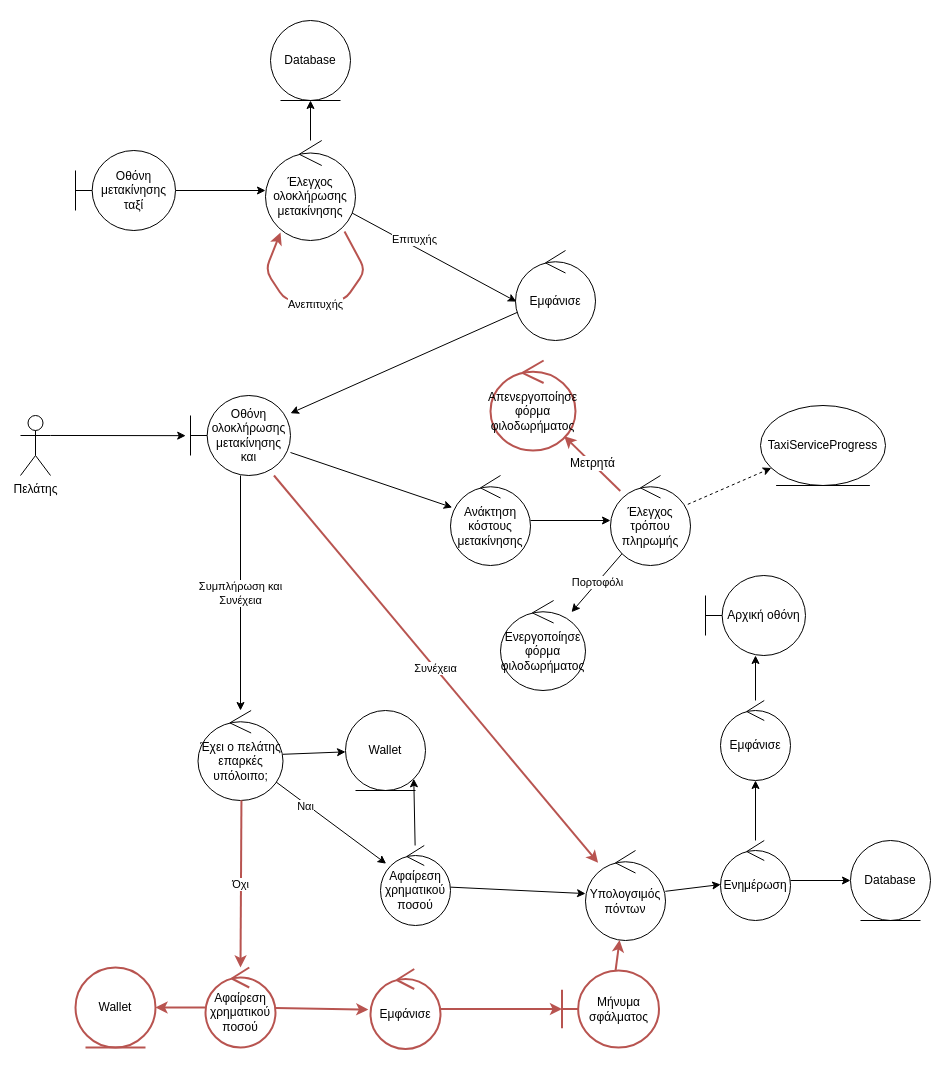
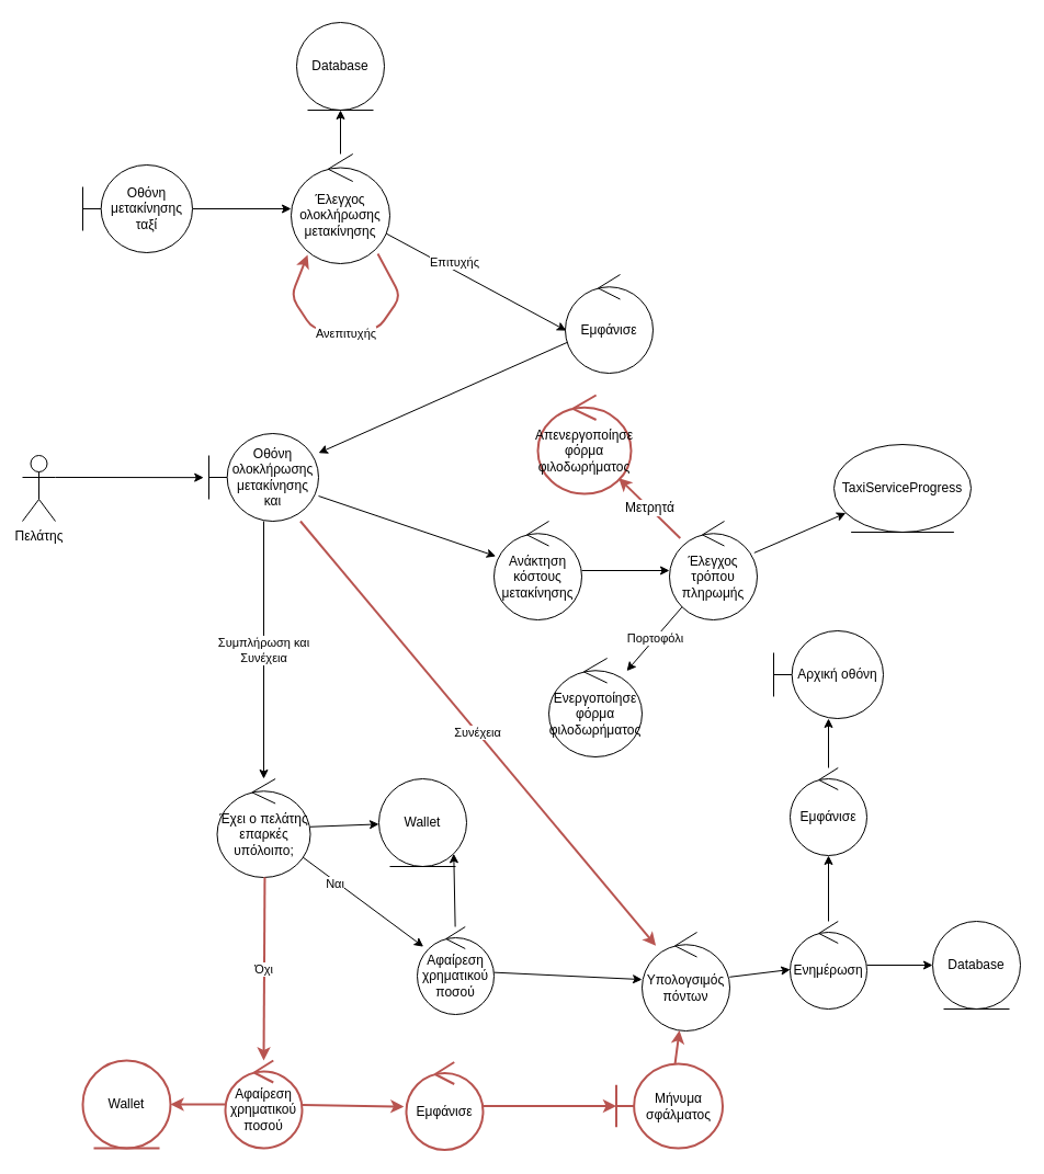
  <mxCell id="0" />
  <mxCell id="1" parent="0" />
  <mxCell id="2" style="edgeStyle=none;html=1;" parent="1" source="3" target="7" edge="1"><mxGeometry relative="1" as="geometry" /></mxCell>
  <mxCell id="3" value="Οθόνη μετακίνησης&lt;br&gt;ταξί" style="shape=umlBoundary;whiteSpace=wrap;html=1;" parent="1" vertex="1"><mxGeometry x="75" y="150" width="100" height="80" as="geometry" /></mxCell>
  <mxCell id="4" style="edgeStyle=none;html=1;entryX=0.5;entryY=1;entryDx=0;entryDy=0;" parent="1" source="7" target="8" edge="1"><mxGeometry relative="1" as="geometry" /></mxCell>
  <mxCell id="5" value="" style="edgeStyle=none;html=1;entryX=0.011;entryY=0.568;entryDx=0;entryDy=0;entryPerimeter=0;" parent="1" source="7" target="49" edge="1"><mxGeometry relative="1" as="geometry"><mxPoint x="425" y="190" as="targetPoint" /></mxGeometry></mxCell>
  <mxCell id="6" value="Επιτυχής" style="edgeLabel;html=1;align=center;verticalAlign=middle;resizable=0;points=[];" parent="5" vertex="1" connectable="0"><mxGeometry x="-0.401" y="1" relative="1" as="geometry"><mxPoint x="13" y="1" as="offset" /></mxGeometry></mxCell>
  <mxCell id="7" value="Έλεγχος ολοκλήρωσης μετακίνησης" style="ellipse;shape=umlControl;whiteSpace=wrap;html=1;" parent="1" vertex="1"><mxGeometry x="265" y="140" width="90" height="100" as="geometry" /></mxCell>
  <mxCell id="8" value="Database" style="ellipse;shape=umlEntity;whiteSpace=wrap;html=1;" parent="1" vertex="1"><mxGeometry x="270" y="20" width="80" height="80" as="geometry" /></mxCell>
  <mxCell id="9" value="" style="edgeStyle=none;html=1;" parent="1" source="10" target="14" edge="1"><mxGeometry relative="1" as="geometry" /></mxCell>
  <mxCell id="10" value="Ανάκτηση κόστους μετακίνησης" style="ellipse;shape=umlControl;whiteSpace=wrap;html=1;" parent="1" vertex="1"><mxGeometry x="450" y="475" width="80" height="90" as="geometry" /></mxCell>
  <mxCell id="11" value="Πορτοφόλι" style="edgeStyle=none;html=1;" edge="1" parent="1" source="14" target="42"><mxGeometry relative="1" as="geometry" /></mxCell>
  <mxCell id="12" value="Μετρητά" style="edgeStyle=none;html=1;fontSize=12;fillColor=default;strokeColor=#B85450;strokeWidth=2;" edge="1" parent="1" source="14" target="53"><mxGeometry relative="1" as="geometry"><mxPoint x="490" y="400" as="targetPoint" /></mxGeometry></mxCell>
- <mxCell id="13" value="" style="edgeStyle=none;html=1;dashed=1;" edge="1" parent="1" source="14" target="47"><mxGeometry relative="1" as="geometry" /></mxCell>
+ <mxCell id="13" value="" style="edgeStyle=none;html=1;" edge="1" parent="1" source="14" target="47"><mxGeometry relative="1" as="geometry" /></mxCell>
  <mxCell id="14" value="Έλεγχος τρόπου πληρωμής" style="ellipse;shape=umlControl;whiteSpace=wrap;html=1;" parent="1" vertex="1"><mxGeometry x="610" y="475" width="80" height="90" as="geometry" /></mxCell>
  <mxCell id="15" value="" style="edgeStyle=none;html=1;" parent="1" source="18" target="19" edge="1"><mxGeometry relative="1" as="geometry" /></mxCell>
  <mxCell id="16" value="" style="edgeStyle=none;html=1;" parent="1" source="18" target="22" edge="1"><mxGeometry relative="1" as="geometry" /></mxCell>
  <mxCell id="17" value="Ναι" style="edgeLabel;html=1;align=center;verticalAlign=middle;resizable=0;points=[];" parent="16" vertex="1" connectable="0"><mxGeometry x="-0.363" y="1" relative="1" as="geometry"><mxPoint x="-6" y="-1" as="offset" /></mxGeometry></mxCell>
  <mxCell id="18" value="Έχει ο πελάτης επαρκές υπόλοιπο;" style="ellipse;shape=umlControl;whiteSpace=wrap;html=1;" parent="1" vertex="1"><mxGeometry x="197.5" y="710" width="85" height="90" as="geometry" /></mxCell>
  <mxCell id="19" value="Wallet" style="ellipse;shape=umlEntity;whiteSpace=wrap;html=1;" parent="1" vertex="1"><mxGeometry x="345" y="710" width="80" height="80" as="geometry" /></mxCell>
  <mxCell id="20" value="" style="edgeStyle=none;html=1;" parent="1" source="22" target="24" edge="1"><mxGeometry relative="1" as="geometry" /></mxCell>
  <mxCell id="21" style="edgeStyle=none;html=1;entryX=1;entryY=1;entryDx=0;entryDy=0;" edge="1" parent="1" source="22" target="19"><mxGeometry relative="1" as="geometry" /></mxCell>
  <mxCell id="22" value="Αφαίρεση χρηματικού ποσού" style="ellipse;shape=umlControl;whiteSpace=wrap;html=1;" parent="1" vertex="1"><mxGeometry x="380" y="845" width="70" height="80" as="geometry" /></mxCell>
  <mxCell id="23" value="" style="edgeStyle=none;html=1;" parent="1" source="24" target="27" edge="1"><mxGeometry relative="1" as="geometry" /></mxCell>
  <mxCell id="24" value="Υπολογσιμός πόντων" style="ellipse;shape=umlControl;whiteSpace=wrap;html=1;" parent="1" vertex="1"><mxGeometry x="585" y="850" width="80" height="90" as="geometry" /></mxCell>
  <mxCell id="25" value="" style="edgeStyle=none;html=1;" parent="1" source="27" target="28" edge="1"><mxGeometry relative="1" as="geometry" /></mxCell>
  <mxCell id="26" value="" style="edgeStyle=none;html=1;" parent="1" source="27" target="30" edge="1"><mxGeometry relative="1" as="geometry" /></mxCell>
  <mxCell id="27" value="Ενημέρωση" style="ellipse;shape=umlControl;whiteSpace=wrap;html=1;" parent="1" vertex="1"><mxGeometry x="720" y="840" width="70" height="80" as="geometry" /></mxCell>
  <mxCell id="28" value="Database" style="ellipse;shape=umlEntity;whiteSpace=wrap;html=1;" parent="1" vertex="1"><mxGeometry x="850" y="840" width="80" height="80" as="geometry" /></mxCell>
  <mxCell id="29" value="" style="edgeStyle=none;html=1;" parent="1" source="30" target="31" edge="1"><mxGeometry relative="1" as="geometry" /></mxCell>
  <mxCell id="30" value="Εμφάνισε" style="ellipse;shape=umlControl;whiteSpace=wrap;html=1;" parent="1" vertex="1"><mxGeometry x="720" y="700" width="70" height="80" as="geometry" /></mxCell>
  <mxCell id="31" value="Αρχική οθόνη" style="shape=umlBoundary;whiteSpace=wrap;html=1;" parent="1" vertex="1"><mxGeometry x="705" y="575" width="100" height="80" as="geometry" /></mxCell>
  <mxCell id="32" style="edgeStyle=none;html=1;entryX=0.167;entryY=0.92;entryDx=0;entryDy=0;entryPerimeter=0;exitX=0.878;exitY=0.91;exitDx=0;exitDy=0;exitPerimeter=0;strokeColor=#b85450;fillColor=#f8cecc;strokeWidth=2;" parent="1" source="7" target="7" edge="1"><mxGeometry relative="1" as="geometry"><Array as="points"><mxPoint x="365" y="270" /><mxPoint x="344" y="300" /><mxPoint x="285" y="300" /><mxPoint x="265" y="270" /></Array></mxGeometry></mxCell>
  <mxCell id="33" value="Ανεπιτυχής" style="edgeLabel;html=1;align=center;verticalAlign=middle;resizable=0;points=[];" parent="32" vertex="1" connectable="0"><mxGeometry x="-0.115" y="3" relative="1" as="geometry"><mxPoint x="-14" as="offset" /></mxGeometry></mxCell>
  <mxCell id="34" style="edgeStyle=none;html=1;strokeColor=#B85450;strokeWidth=2;entryX=-0.031;entryY=0.507;entryDx=0;entryDy=0;entryPerimeter=0;" parent="1" source="36" target="41" edge="1"><mxGeometry relative="1" as="geometry"><mxPoint x="930" y="1200" as="targetPoint" /></mxGeometry></mxCell>
  <mxCell id="35" value="" style="edgeStyle=none;html=1;fontSize=12;fillColor=default;strokeColor=#B85450;strokeWidth=2;" edge="1" parent="1" source="36" target="46"><mxGeometry relative="1" as="geometry" /></mxCell>
  <mxCell id="36" value="Αφαίρεση χρηματικού ποσού" style="ellipse;shape=umlControl;whiteSpace=wrap;html=1;strokeColor=#B85450;strokeWidth=2;" parent="1" vertex="1"><mxGeometry x="205" y="967" width="70" height="80" as="geometry" /></mxCell>
  <mxCell id="37" value="Όχι" style="edgeStyle=none;html=1;strokeColor=#B85450;strokeWidth=2;exitX=0.511;exitY=0.997;exitDx=0;exitDy=0;exitPerimeter=0;" edge="1" parent="1" source="18" target="36"><mxGeometry relative="1" as="geometry" /></mxCell>
  <mxCell id="38" style="edgeStyle=none;html=1;fontSize=12;fillColor=default;strokeColor=#B85450;strokeWidth=2;" edge="1" parent="1" source="39" target="24"><mxGeometry relative="1" as="geometry" /></mxCell>
  <mxCell id="39" value="Μήνυμα σφάλματος" style="shape=umlBoundary;whiteSpace=wrap;html=1;fillColor=default;strokeColor=#B85450;strokeWidth=2;" parent="1" vertex="1"><mxGeometry x="561.5" y="970" width="97" height="77" as="geometry" /></mxCell>
  <mxCell id="40" value="" style="edgeStyle=none;html=1;fontSize=12;fillColor=default;strokeColor=#B85450;strokeWidth=2;" edge="1" parent="1" source="41" target="39"><mxGeometry relative="1" as="geometry" /></mxCell>
  <mxCell id="41" value="Εμφάνισε" style="ellipse;shape=umlControl;whiteSpace=wrap;html=1;strokeColor=#B85450;strokeWidth=2;" parent="1" vertex="1"><mxGeometry x="370" y="968.5" width="70" height="80" as="geometry" /></mxCell>
  <mxCell id="42" value="Ενεργοποίησε φόρμα φιλοδωρήματος" style="ellipse;shape=umlControl;whiteSpace=wrap;html=1;" vertex="1" parent="1"><mxGeometry x="500" y="600" width="85" height="90" as="geometry" /></mxCell>
  <mxCell id="43" value="Συμπλήρωση και&lt;br&gt;Συνέχεια" style="edgeStyle=none;html=1;" edge="1" parent="1" source="52" target="18"><mxGeometry relative="1" as="geometry"><mxPoint x="370.354" y="645" as="sourcePoint" /></mxGeometry></mxCell>
  <mxCell id="44" style="edgeStyle=none;html=1;exitX=1;exitY=0.333;exitDx=0;exitDy=0;exitPerimeter=0;entryX=-0.048;entryY=0.502;entryDx=0;entryDy=0;entryPerimeter=0;" edge="1" parent="1" source="45" target="52"><mxGeometry relative="1" as="geometry" /></mxCell>
  <mxCell id="45" value="Πελάτης" style="shape=umlActor;verticalLabelPosition=bottom;verticalAlign=top;html=1;" vertex="1" parent="1"><mxGeometry x="20" y="415" width="30" height="60" as="geometry" /></mxCell>
  <mxCell id="46" value="Wallet" style="ellipse;shape=umlEntity;whiteSpace=wrap;html=1;strokeColor=#B85450;strokeWidth=2;" vertex="1" parent="1"><mxGeometry x="75" y="967" width="80" height="80" as="geometry" /></mxCell>
  <mxCell id="47" value="TaxiServiceProgress" style="ellipse;shape=umlEntity;whiteSpace=wrap;html=1;" vertex="1" parent="1"><mxGeometry x="760" y="405" width="125" height="80" as="geometry" /></mxCell>
  <mxCell id="48" value="" style="edgeStyle=none;html=1;" edge="1" parent="1" source="49" target="52"><mxGeometry relative="1" as="geometry" /></mxCell>
  <mxCell id="49" value="Εμφάνισε" style="ellipse;shape=umlControl;whiteSpace=wrap;html=1;" vertex="1" parent="1"><mxGeometry x="515" y="250" width="80" height="90" as="geometry" /></mxCell>
  <mxCell id="50" style="edgeStyle=none;html=1;" edge="1" parent="1" source="52" target="10"><mxGeometry relative="1" as="geometry" /></mxCell>
  <mxCell id="51" value="Συνέχεια" style="edgeStyle=none;html=1;strokeColor=#b85450;fillColor=#f8cecc;strokeWidth=2;" edge="1" parent="1" source="52" target="24"><mxGeometry relative="1" as="geometry" /></mxCell>
  <mxCell id="52" value="Οθόνη ολοκλήρωσης μετακίνησης και" style="shape=umlBoundary;whiteSpace=wrap;html=1;" vertex="1" parent="1"><mxGeometry x="190" y="395" width="100" height="80" as="geometry" /></mxCell>
  <mxCell id="53" value="Απενεργοποίησε&lt;br&gt;φόρμα φιλοδωρήματος" style="ellipse;shape=umlControl;whiteSpace=wrap;html=1;strokeColor=#B85450;strokeWidth=2;" vertex="1" parent="1"><mxGeometry x="490" y="360" width="85" height="90" as="geometry" /></mxCell>
